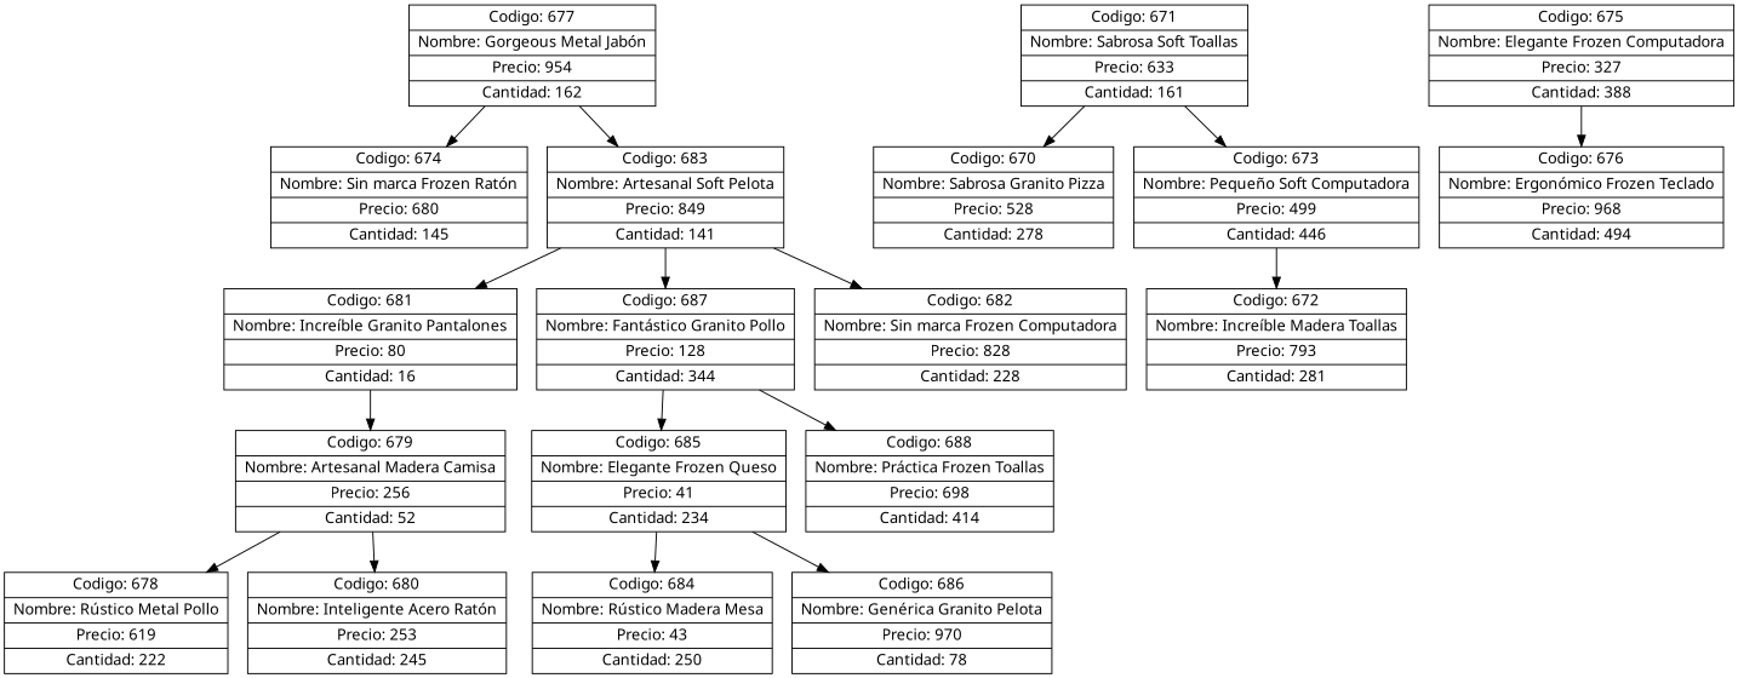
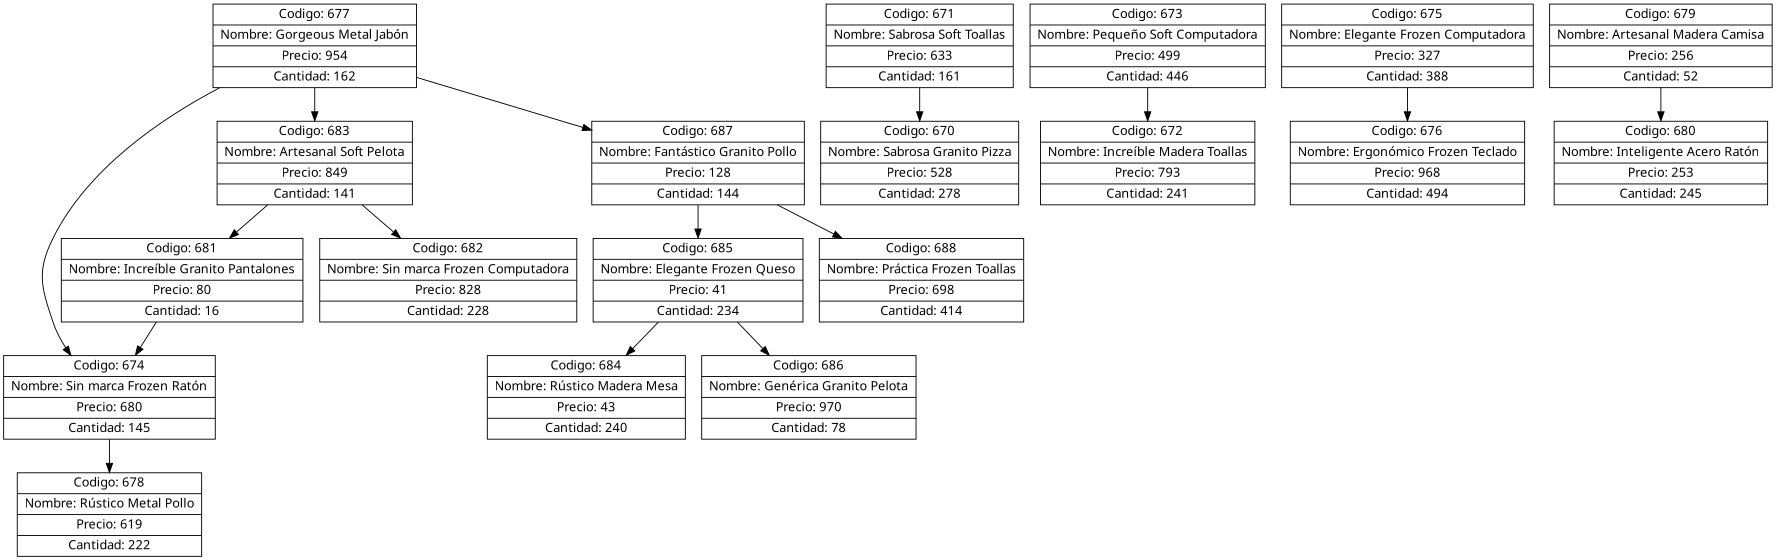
  digraph {
    concentrate=true
    fontname="Noto Sans"
    rankdir=UD
    node [fontname="Noto Sans" shape=record]
    edge [fontname="Noto Sans"]
    n1 [label="{Codigo: 677|Nombre: Gorgeous Metal Jabón|Precio: 954|Cantidad: 162}"]
    n2 [label="{Codigo: 674|Nombre: Sin marca Frozen Ratón|Precio: 680|Cantidad: 145}"]
    n3 [label="{Codigo: 683|Nombre: Artesanal Soft Pelota|Precio: 849|Cantidad: 141}"]
    n4 [label="{Codigo: 681|Nombre: Increíble Granito Pantalones|Precio: 80|Cantidad: 16}"]
-   n5 [label="{Codigo: 687|Nombre: Fantástico Granito Pollo|Precio: 128|Cantidad: 344}"]
+   n5 [label="{Codigo: 687|Nombre: Fantástico Granito Pollo|Precio: 128|Cantidad: 144}"]
    n6 [label="{Codigo: 682|Nombre: Sin marca Frozen Computadora|Precio: 828|Cantidad: 228}"]
    n7 [label="{Codigo: 671|Nombre: Sabrosa Soft Toallas|Precio: 633|Cantidad: 161}"]
    n8 [label="{Codigo: 670|Nombre: Sabrosa Granito Pizza|Precio: 528|Cantidad: 278}"]
    n9 [label="{Codigo: 673|Nombre: Pequeño Soft Computadora|Precio: 499|Cantidad: 446}"]
    n10 [label="{Codigo: 675|Nombre: Elegante Frozen Computadora|Precio: 327|Cantidad: 388}"]
    n11 [label="{Codigo: 676|Nombre: Ergonómico Frozen Teclado|Precio: 968|Cantidad: 494}"]
-   n12 [label="{Codigo: 672|Nombre: Increíble Madera Toallas|Precio: 793|Cantidad: 281}"]
+   n12 [label="{Codigo: 672|Nombre: Increíble Madera Toallas|Precio: 793|Cantidad: 241}"]
    n13 [label="{Codigo: 679|Nombre: Artesanal Madera Camisa|Precio: 256|Cantidad: 52}"]
    n14 [label="{Codigo: 685|Nombre: Elegante Frozen Queso|Precio: 41|Cantidad: 234}"]
    n15 [label="{Codigo: 688|Nombre: Práctica Frozen Toallas|Precio: 698|Cantidad: 414}"]
    n16 [label="{Codigo: 678|Nombre: Rústico Metal Pollo|Precio: 619|Cantidad: 222}"]
    n17 [label="{Codigo: 680|Nombre: Inteligente Acero Ratón|Precio: 253|Cantidad: 245}"]
-   n18 [label="{Codigo: 684|Nombre: Rústico Madera Mesa|Precio: 43|Cantidad: 250}"]
+   n18 [label="{Codigo: 684|Nombre: Rústico Madera Mesa|Precio: 43|Cantidad: 240}"]
    n19 [label="{Codigo: 686|Nombre: Genérica Granito Pelota|Precio: 970|Cantidad: 78}"]
    n1 -> n2
    n1 -> n3
    n3 -> n4
-   n3 -> n5
+   n1 -> n5
    n3 -> n6
-   n4 -> n13
+   n4 -> n2
    n5 -> n14
    n5 -> n15
    n7 -> n8
-   n7 -> n9
    n9 -> n12
    n10 -> n11
-   n13 -> n16
+   n2 -> n16
    n13 -> n17
    n14 -> n18
    n14 -> n19
  }
